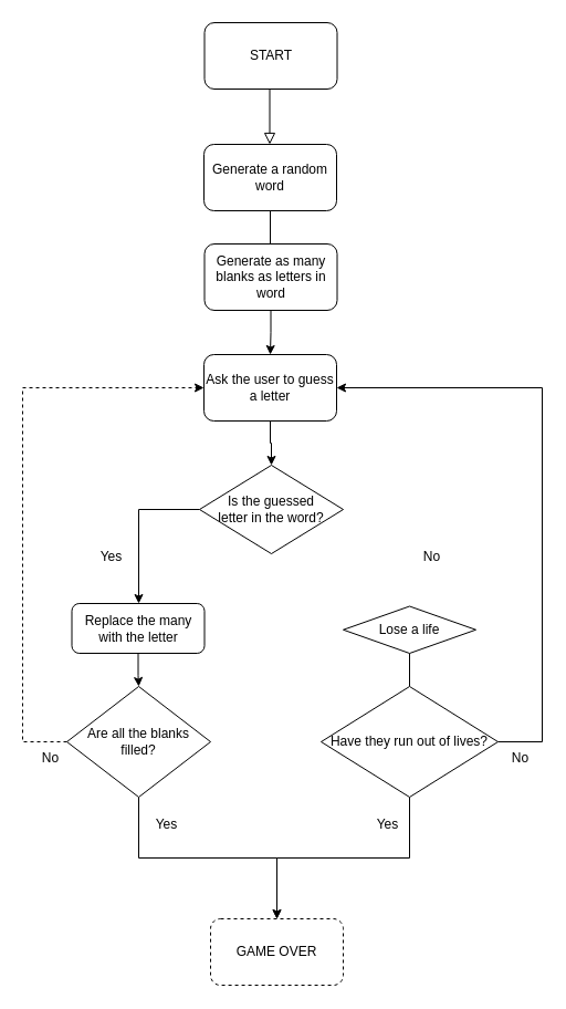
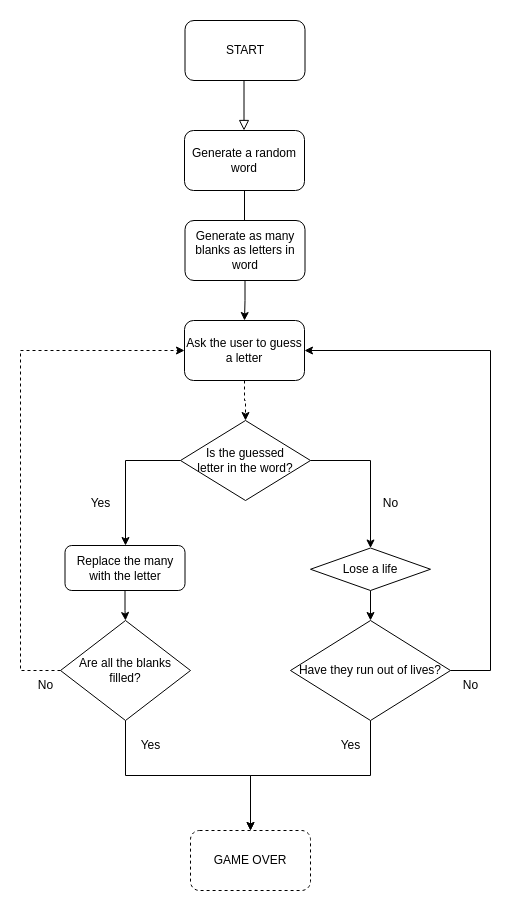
  <mxCell id="0" />
  <mxCell id="1" parent="0" />
  <mxCell id="2" value="" style="rounded=0;html=1;jettySize=auto;orthogonalLoop=1;fontSize=11;endArrow=block;endFill=0;endSize=8;strokeWidth=1;shadow=0;labelBackgroundColor=none;edgeStyle=orthogonalEdgeStyle;" parent="1" edge="1"><mxGeometry relative="1" as="geometry"><mxPoint x="243.5" y="80" as="sourcePoint" /><mxPoint x="243.5" y="130" as="targetPoint" /></mxGeometry></mxCell>
  <mxCell id="3" value="" style="edgeStyle=orthogonalEdgeStyle;rounded=0;orthogonalLoop=1;jettySize=auto;html=1;exitX=0.5;exitY=1;exitDx=0;exitDy=0;" edge="1" parent="1" source="5"><mxGeometry relative="1" as="geometry"><mxPoint x="244.047" y="194.8" as="sourcePoint" /><mxPoint x="244.5" y="250" as="targetPoint" /></mxGeometry></mxCell>
  <mxCell id="4" value="START" style="rounded=1;whiteSpace=wrap;html=1;" vertex="1" parent="1"><mxGeometry x="184.5" y="20" width="120" height="60" as="geometry" /></mxCell>
  <mxCell id="5" value="Generate a random word" style="rounded=1;whiteSpace=wrap;html=1;" vertex="1" parent="1"><mxGeometry x="184" y="130" width="120" height="60" as="geometry" /></mxCell>
  <mxCell id="6" value="" style="edgeStyle=orthogonalEdgeStyle;rounded=0;orthogonalLoop=1;jettySize=auto;html=1;" edge="1" parent="1" source="7" target="9"><mxGeometry relative="1" as="geometry" /></mxCell>
  <mxCell id="7" value="Generate as many blanks as letters in word" style="rounded=1;whiteSpace=wrap;html=1;" vertex="1" parent="1"><mxGeometry x="184.5" y="220" width="120" height="60" as="geometry" /></mxCell>
- <mxCell id="8" value="" style="edgeStyle=orthogonalEdgeStyle;rounded=0;orthogonalLoop=1;jettySize=auto;html=1;" edge="1" parent="1" source="9" target="12"><mxGeometry relative="1" as="geometry" /></mxCell>
+ <mxCell id="8" value="" style="edgeStyle=orthogonalEdgeStyle;rounded=0;orthogonalLoop=1;jettySize=auto;html=1;dashed=1;" edge="1" parent="1" source="9" target="12"><mxGeometry relative="1" as="geometry" /></mxCell>
  <mxCell id="9" value="Ask the user to guess a letter" style="rounded=1;whiteSpace=wrap;html=1;" vertex="1" parent="1"><mxGeometry x="184" y="320" width="120" height="60" as="geometry" /></mxCell>
  <mxCell id="10" style="edgeStyle=orthogonalEdgeStyle;rounded=0;orthogonalLoop=1;jettySize=auto;html=1;" edge="1" parent="1" source="12" target="14"><mxGeometry relative="1" as="geometry"><Array as="points"><mxPoint x="125" y="460" /></Array></mxGeometry></mxCell>
+ <mxCell id="11" style="edgeStyle=orthogonalEdgeStyle;rounded=0;orthogonalLoop=1;jettySize=auto;html=1;entryX=0.5;entryY=0;entryDx=0;entryDy=0;" edge="1" parent="1" source="12" target="16"><mxGeometry relative="1" as="geometry"><Array as="points"><mxPoint x="370" y="460" /></Array></mxGeometry></mxCell>
  <mxCell id="12" value="Is the guessed letter in the word?" style="rhombus;whiteSpace=wrap;html=1;spacingLeft=10;spacingRight=10;" vertex="1" parent="1"><mxGeometry x="180" y="420" width="130" height="80" as="geometry" /></mxCell>
  <mxCell id="13" value="" style="edgeStyle=orthogonalEdgeStyle;rounded=0;orthogonalLoop=1;jettySize=auto;html=1;" edge="1" parent="1" source="14" target="21"><mxGeometry relative="1" as="geometry" /></mxCell>
  <mxCell id="14" value="Replace the many with the letter" style="rounded=1;whiteSpace=wrap;html=1;" vertex="1" parent="1"><mxGeometry x="64.5" y="545" width="120" height="45" as="geometry" /></mxCell>
- <mxCell id="15" value="" style="edgeStyle=orthogonalEdgeStyle;rounded=0;orthogonalLoop=1;jettySize=auto;html=1;endArrow=none;" edge="1" parent="1" source="16" target="24"><mxGeometry relative="1" as="geometry" /></mxCell>
+ <mxCell id="15" value="" style="edgeStyle=orthogonalEdgeStyle;rounded=0;orthogonalLoop=1;jettySize=auto;html=1;" edge="1" parent="1" source="16" target="24"><mxGeometry relative="1" as="geometry" /></mxCell>
  <mxCell id="16" value="Lose a life" style="rhombus;whiteSpace=wrap;html=1;" vertex="1" parent="1"><mxGeometry x="310" y="547.5" width="120" height="42.5" as="geometry" /></mxCell>
  <mxCell id="17" value="Yes" style="text;html=1;align=center;verticalAlign=middle;resizable=0;points=[];autosize=1;strokeColor=none;fillColor=none;" vertex="1" parent="1"><mxGeometry x="80" y="488" width="40" height="30" as="geometry" /></mxCell>
  <mxCell id="18" value="No" style="text;html=1;align=center;verticalAlign=middle;resizable=0;points=[];autosize=1;strokeColor=none;fillColor=none;" vertex="1" parent="1"><mxGeometry x="370" y="488" width="40" height="30" as="geometry" /></mxCell>
  <mxCell id="19" style="edgeStyle=orthogonalEdgeStyle;rounded=0;orthogonalLoop=1;jettySize=auto;html=1;" edge="1" parent="1" source="21" target="25"><mxGeometry relative="1" as="geometry" /></mxCell>
  <mxCell id="20" style="edgeStyle=orthogonalEdgeStyle;rounded=0;orthogonalLoop=1;jettySize=auto;html=1;entryX=0;entryY=0.5;entryDx=0;entryDy=0;dashed=1;" edge="1" parent="1" source="21" target="9"><mxGeometry relative="1" as="geometry"><mxPoint x="-40" y="360" as="targetPoint" /><Array as="points"><mxPoint x="20" y="670" /><mxPoint x="20" y="350" /></Array></mxGeometry></mxCell>
  <mxCell id="21" value="Are all the blanks filled?" style="rhombus;whiteSpace=wrap;html=1;spacingLeft=2;spacingRight=2;" vertex="1" parent="1"><mxGeometry x="60" y="620" width="130" height="100" as="geometry" /></mxCell>
  <mxCell id="22" style="edgeStyle=orthogonalEdgeStyle;rounded=0;orthogonalLoop=1;jettySize=auto;html=1;entryX=0.5;entryY=0;entryDx=0;entryDy=0;" edge="1" parent="1" source="24" target="25"><mxGeometry relative="1" as="geometry" /></mxCell>
  <mxCell id="23" style="edgeStyle=orthogonalEdgeStyle;rounded=0;orthogonalLoop=1;jettySize=auto;html=1;entryX=1;entryY=0.5;entryDx=0;entryDy=0;" edge="1" parent="1" source="24" target="9"><mxGeometry relative="1" as="geometry"><Array as="points"><mxPoint x="490" y="670" /><mxPoint x="490" y="350" /></Array></mxGeometry></mxCell>
  <mxCell id="24" value="Have they run out of lives?" style="rhombus;whiteSpace=wrap;html=1;spacingLeft=5;spacingRight=5;" vertex="1" parent="1"><mxGeometry x="290" y="620" width="160" height="100" as="geometry" /></mxCell>
  <mxCell id="25" value="GAME OVER" style="rounded=1;whiteSpace=wrap;html=1;dashed=1;" vertex="1" parent="1"><mxGeometry x="190" y="830" width="120" height="60" as="geometry" /></mxCell>
  <mxCell id="26" value="Yes" style="text;html=1;align=center;verticalAlign=middle;resizable=0;points=[];autosize=1;strokeColor=none;fillColor=none;" vertex="1" parent="1"><mxGeometry x="330" y="730" width="40" height="30" as="geometry" /></mxCell>
  <mxCell id="27" value="Yes" style="text;html=1;align=center;verticalAlign=middle;resizable=0;points=[];autosize=1;strokeColor=none;fillColor=none;" vertex="1" parent="1"><mxGeometry x="130" y="730" width="40" height="30" as="geometry" /></mxCell>
  <mxCell id="28" value="No" style="text;html=1;align=center;verticalAlign=middle;resizable=0;points=[];autosize=1;strokeColor=none;fillColor=none;" vertex="1" parent="1"><mxGeometry x="24.5" y="670" width="40" height="30" as="geometry" /></mxCell>
  <mxCell id="29" value="No" style="text;html=1;align=center;verticalAlign=middle;resizable=0;points=[];autosize=1;strokeColor=none;fillColor=none;" vertex="1" parent="1"><mxGeometry x="450" y="670" width="40" height="30" as="geometry" /></mxCell>
